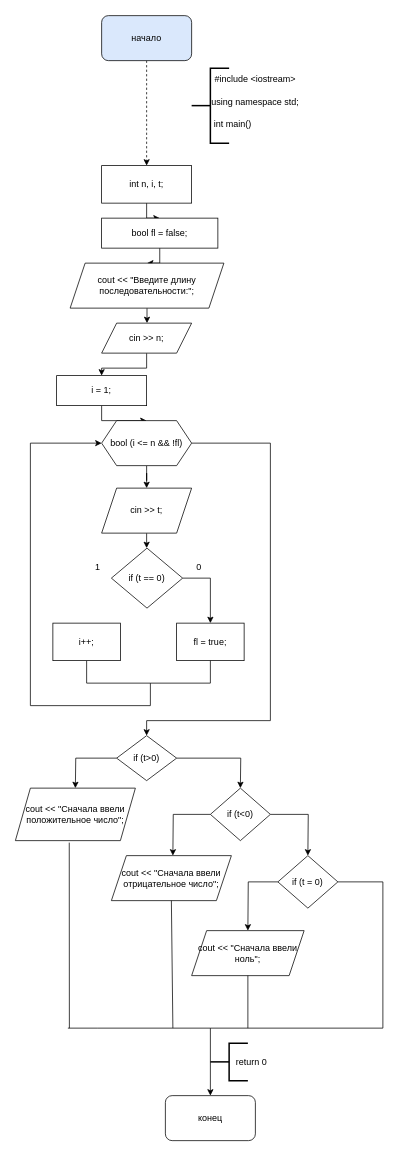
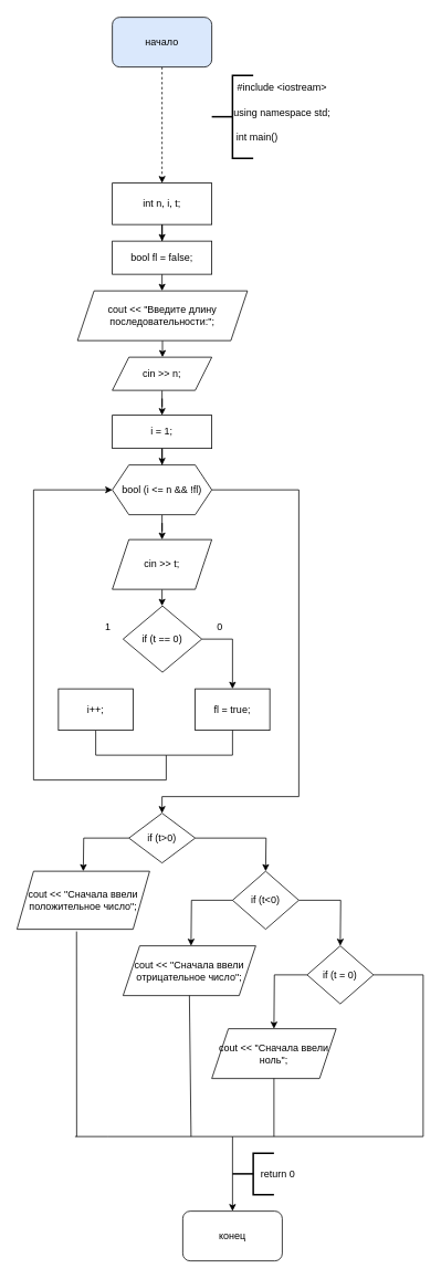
  <mxCell id="0" />
  <mxCell id="1" parent="0" />
  <mxCell id="2" style="edgeStyle=orthogonalEdgeStyle;rounded=0;orthogonalLoop=1;jettySize=auto;html=1;dashed=1;" edge="1" parent="1" source="3" target="9"><mxGeometry relative="1" as="geometry" /></mxCell>
  <mxCell id="3" value="начало" style="rounded=1;whiteSpace=wrap;html=1;fillColor=#dae8fc;" vertex="1" parent="1"><mxGeometry x="135" y="20" width="120" height="60" as="geometry" /></mxCell>
  <mxCell id="4" value="" style="strokeWidth=2;html=1;shape=mxgraph.flowchart.annotation_2;align=left;labelPosition=right;pointerEvents=1;" vertex="1" parent="1"><mxGeometry x="255" y="90" width="50" height="100" as="geometry" /></mxCell>
  <mxCell id="5" value="#include &amp;lt;iostream&amp;gt; " style="text;html=1;strokeColor=none;fillColor=none;align=center;verticalAlign=middle;whiteSpace=wrap;rounded=0;" vertex="1" parent="1"><mxGeometry x="270" y="90" width="140" height="30" as="geometry" /></mxCell>
  <mxCell id="6" value="using namespace std;" style="text;html=1;strokeColor=none;fillColor=none;align=center;verticalAlign=middle;whiteSpace=wrap;rounded=0;" vertex="1" parent="1"><mxGeometry x="280" y="120" width="120" height="30" as="geometry" /></mxCell>
  <mxCell id="7" value="int main()" style="text;html=1;strokeColor=none;fillColor=none;align=center;verticalAlign=middle;whiteSpace=wrap;rounded=0;" vertex="1" parent="1"><mxGeometry x="280" y="150" width="60" height="30" as="geometry" /></mxCell>
  <mxCell id="8" style="edgeStyle=orthogonalEdgeStyle;rounded=0;orthogonalLoop=1;jettySize=auto;html=1;" edge="1" parent="1" source="9" target="11"><mxGeometry relative="1" as="geometry" /></mxCell>
  <mxCell id="9" value="int n, i, t;" style="rounded=0;whiteSpace=wrap;html=1;" vertex="1" parent="1"><mxGeometry x="135" y="220" width="120" height="50" as="geometry" /></mxCell>
  <mxCell id="10" style="edgeStyle=orthogonalEdgeStyle;rounded=0;orthogonalLoop=1;jettySize=auto;html=1;" edge="1" parent="1" source="11" target="13"><mxGeometry relative="1" as="geometry" /></mxCell>
- <mxCell id="11" value="bool fl = false;" style="rounded=0;whiteSpace=wrap;html=1;" vertex="1" parent="1"><mxGeometry x="135" y="290" width="155" height="40" as="geometry" /></mxCell>
+ <mxCell id="11" value="bool fl = false;" style="rounded=0;whiteSpace=wrap;html=1;" vertex="1" parent="1"><mxGeometry x="135" y="290" width="120" height="40" as="geometry" /></mxCell>
  <mxCell id="12" style="edgeStyle=orthogonalEdgeStyle;rounded=0;orthogonalLoop=1;jettySize=auto;html=1;" edge="1" parent="1" source="13" target="15"><mxGeometry relative="1" as="geometry" /></mxCell>
  <mxCell id="13" value="cout &lt;&lt; &quot;Введите длину последовательности:&quot;;" style="shape=parallelogram;perimeter=parallelogramPerimeter;whiteSpace=wrap;html=1;fixedSize=1;" vertex="1" parent="1"><mxGeometry x="93" y="350" width="205" height="60" as="geometry" /></mxCell>
  <mxCell id="14" style="edgeStyle=orthogonalEdgeStyle;rounded=0;orthogonalLoop=1;jettySize=auto;html=1;" edge="1" parent="1" source="15" target="17"><mxGeometry relative="1" as="geometry" /></mxCell>
  <mxCell id="15" value="cin &gt;&gt; n;" style="shape=parallelogram;perimeter=parallelogramPerimeter;whiteSpace=wrap;html=1;fixedSize=1;" vertex="1" parent="1"><mxGeometry x="135" y="430" width="120" height="40" as="geometry" /></mxCell>
  <mxCell id="16" style="edgeStyle=orthogonalEdgeStyle;rounded=0;orthogonalLoop=1;jettySize=auto;html=1;" edge="1" parent="1" source="17" target="20"><mxGeometry relative="1" as="geometry" /></mxCell>
- <mxCell id="17" value="i = 1;" style="rounded=0;whiteSpace=wrap;html=1;" vertex="1" parent="1"><mxGeometry x="75" y="500" width="120" height="40" as="geometry" /></mxCell>
+ <mxCell id="17" value="i = 1;" style="rounded=0;whiteSpace=wrap;html=1;" vertex="1" parent="1"><mxGeometry x="135" y="500" width="120" height="40" as="geometry" /></mxCell>
  <mxCell id="18" style="edgeStyle=orthogonalEdgeStyle;rounded=0;orthogonalLoop=1;jettySize=auto;html=1;" edge="1" parent="1" source="20" target="22"><mxGeometry relative="1" as="geometry" /></mxCell>
  <mxCell id="19" style="edgeStyle=orthogonalEdgeStyle;rounded=0;orthogonalLoop=1;jettySize=auto;html=1;" edge="1" parent="1" source="20"><mxGeometry relative="1" as="geometry"><mxPoint x="195" y="980" as="targetPoint" /><Array as="points"><mxPoint x="360" y="590" /><mxPoint x="360" y="960" /><mxPoint x="195" y="960" /></Array></mxGeometry></mxCell>
  <mxCell id="20" value="bool (i &lt;= n &amp;&amp; !fl)" style="shape=hexagon;perimeter=hexagonPerimeter2;whiteSpace=wrap;html=1;fixedSize=1;" vertex="1" parent="1"><mxGeometry x="135" y="560" width="120" height="60" as="geometry" /></mxCell>
  <mxCell id="21" style="edgeStyle=orthogonalEdgeStyle;rounded=0;orthogonalLoop=1;jettySize=auto;html=1;" edge="1" parent="1" source="22" target="24"><mxGeometry relative="1" as="geometry" /></mxCell>
  <mxCell id="22" value="cin &gt;&gt; t;" style="shape=parallelogram;perimeter=parallelogramPerimeter;whiteSpace=wrap;html=1;fixedSize=1;" vertex="1" parent="1"><mxGeometry x="135" y="650" width="120" height="60" as="geometry" /></mxCell>
  <mxCell id="23" style="edgeStyle=orthogonalEdgeStyle;rounded=0;orthogonalLoop=1;jettySize=auto;html=1;" edge="1" parent="1" source="24" target="27"><mxGeometry relative="1" as="geometry"><Array as="points"><mxPoint x="280" y="770" /></Array></mxGeometry></mxCell>
  <mxCell id="24" value="if (t == 0)" style="rhombus;whiteSpace=wrap;html=1;" vertex="1" parent="1"><mxGeometry x="148" y="730" width="95" height="80" as="geometry" /></mxCell>
  <mxCell id="25" style="edgeStyle=orthogonalEdgeStyle;rounded=0;orthogonalLoop=1;jettySize=auto;html=1;entryX=0;entryY=0.5;entryDx=0;entryDy=0;" edge="1" parent="1" source="26" target="20"><mxGeometry relative="1" as="geometry"><mxPoint x="130" y="590" as="targetPoint" /><Array as="points"><mxPoint x="115" y="910" /><mxPoint x="200" y="910" /><mxPoint x="200" y="940" /><mxPoint x="40" y="940" /><mxPoint x="40" y="590" /></Array></mxGeometry></mxCell>
  <mxCell id="26" value="i++;" style="rounded=0;whiteSpace=wrap;html=1;" vertex="1" parent="1"><mxGeometry x="70" y="830" width="90" height="50" as="geometry" /></mxCell>
  <mxCell id="27" value="fl = true;" style="rounded=0;whiteSpace=wrap;html=1;" vertex="1" parent="1"><mxGeometry x="235" y="830" width="90" height="50" as="geometry" /></mxCell>
  <mxCell id="28" style="edgeStyle=orthogonalEdgeStyle;rounded=0;orthogonalLoop=1;jettySize=auto;html=1;exitX=0.5;exitY=1;exitDx=0;exitDy=0;" edge="1" parent="1" source="27" target="27"><mxGeometry relative="1" as="geometry" /></mxCell>
  <mxCell id="29" value="1" style="text;html=1;strokeColor=none;fillColor=none;align=center;verticalAlign=middle;whiteSpace=wrap;rounded=0;" vertex="1" parent="1"><mxGeometry x="100" y="740" width="60" height="30" as="geometry" /></mxCell>
  <mxCell id="30" value="0" style="text;html=1;strokeColor=none;fillColor=none;align=center;verticalAlign=middle;whiteSpace=wrap;rounded=0;" vertex="1" parent="1"><mxGeometry x="235" y="740" width="60" height="30" as="geometry" /></mxCell>
  <mxCell id="31" value="" style="endArrow=none;html=1;rounded=0;entryX=0.5;entryY=1;entryDx=0;entryDy=0;" edge="1" parent="1" target="27"><mxGeometry width="50" height="50" relative="1" as="geometry"><mxPoint x="280" y="910" as="sourcePoint" /><mxPoint x="260" y="850" as="targetPoint" /></mxGeometry></mxCell>
  <mxCell id="32" value="" style="endArrow=none;html=1;rounded=0;" edge="1" parent="1"><mxGeometry width="50" height="50" relative="1" as="geometry"><mxPoint x="200" y="910" as="sourcePoint" /><mxPoint x="280" y="910" as="targetPoint" /></mxGeometry></mxCell>
  <mxCell id="33" style="edgeStyle=orthogonalEdgeStyle;rounded=0;orthogonalLoop=1;jettySize=auto;html=1;" edge="1" parent="1" source="35"><mxGeometry relative="1" as="geometry"><mxPoint x="100" y="1050" as="targetPoint" /></mxGeometry></mxCell>
  <mxCell id="34" style="edgeStyle=orthogonalEdgeStyle;rounded=0;orthogonalLoop=1;jettySize=auto;html=1;" edge="1" parent="1" source="35"><mxGeometry relative="1" as="geometry"><mxPoint x="320" y="1050" as="targetPoint" /></mxGeometry></mxCell>
  <mxCell id="35" value="if (t&amp;gt;0)" style="rhombus;whiteSpace=wrap;html=1;" vertex="1" parent="1"><mxGeometry x="155" y="980" width="80" height="60" as="geometry" /></mxCell>
  <mxCell id="36" value="cout &lt;&lt; &quot;Сначала ввели положительное число&quot;;" style="shape=parallelogram;perimeter=parallelogramPerimeter;whiteSpace=wrap;html=1;fixedSize=1;" vertex="1" parent="1"><mxGeometry x="20" y="1050" width="160" height="70" as="geometry" /></mxCell>
  <mxCell id="37" style="edgeStyle=orthogonalEdgeStyle;rounded=0;orthogonalLoop=1;jettySize=auto;html=1;" edge="1" parent="1" source="39"><mxGeometry relative="1" as="geometry"><mxPoint x="230" y="1140" as="targetPoint" /></mxGeometry></mxCell>
  <mxCell id="38" style="edgeStyle=orthogonalEdgeStyle;rounded=0;orthogonalLoop=1;jettySize=auto;html=1;" edge="1" parent="1" source="39"><mxGeometry relative="1" as="geometry"><mxPoint x="410" y="1140" as="targetPoint" /></mxGeometry></mxCell>
  <mxCell id="39" value="if (t&amp;lt;0)" style="rhombus;whiteSpace=wrap;html=1;" vertex="1" parent="1"><mxGeometry x="280" y="1050" width="80" height="70" as="geometry" /></mxCell>
  <mxCell id="40" value="cout &lt;&lt; &quot;Сначала ввели отрицательное число&quot;;" style="shape=parallelogram;perimeter=parallelogramPerimeter;whiteSpace=wrap;html=1;fixedSize=1;" vertex="1" parent="1"><mxGeometry x="148" y="1140" width="160" height="60" as="geometry" /></mxCell>
  <mxCell id="41" style="edgeStyle=orthogonalEdgeStyle;rounded=0;orthogonalLoop=1;jettySize=auto;html=1;" edge="1" parent="1" source="43"><mxGeometry relative="1" as="geometry"><mxPoint x="330" y="1240" as="targetPoint" /></mxGeometry></mxCell>
  <mxCell id="42" style="edgeStyle=orthogonalEdgeStyle;rounded=0;orthogonalLoop=1;jettySize=auto;html=1;" edge="1" parent="1" source="43" target="50"><mxGeometry relative="1" as="geometry"><mxPoint x="280" y="1460" as="targetPoint" /><Array as="points"><mxPoint x="510" y="1175" /><mxPoint x="510" y="1370" /></Array></mxGeometry></mxCell>
  <mxCell id="43" value="if (t = 0)" style="rhombus;whiteSpace=wrap;html=1;" vertex="1" parent="1"><mxGeometry x="370" y="1140" width="80" height="70" as="geometry" /></mxCell>
  <mxCell id="44" value="cout &lt;&lt; &quot;Сначала ввели ноль&quot;;" style="shape=parallelogram;perimeter=parallelogramPerimeter;whiteSpace=wrap;html=1;fixedSize=1;" vertex="1" parent="1"><mxGeometry x="255" y="1240" width="150" height="60" as="geometry" /></mxCell>
  <mxCell id="45" value="" style="endArrow=none;html=1;rounded=0;exitX=0.5;exitY=1;exitDx=0;exitDy=0;" edge="1" parent="1" source="40"><mxGeometry width="50" height="50" relative="1" as="geometry"><mxPoint x="300" y="1350" as="sourcePoint" /><mxPoint x="230" y="1370" as="targetPoint" /></mxGeometry></mxCell>
  <mxCell id="46" value="" style="endArrow=none;html=1;rounded=0;entryX=0.5;entryY=1;entryDx=0;entryDy=0;" edge="1" parent="1" target="44"><mxGeometry width="50" height="50" relative="1" as="geometry"><mxPoint x="330" y="1370" as="sourcePoint" /><mxPoint x="350" y="1300" as="targetPoint" /></mxGeometry></mxCell>
  <mxCell id="47" value="" style="endArrow=none;html=1;rounded=0;" edge="1" parent="1"><mxGeometry width="50" height="50" relative="1" as="geometry"><mxPoint x="130" y="1370" as="sourcePoint" /><mxPoint x="280" y="1370" as="targetPoint" /></mxGeometry></mxCell>
  <mxCell id="48" value="" style="endArrow=none;html=1;rounded=0;entryX=0.449;entryY=1.038;entryDx=0;entryDy=0;entryPerimeter=0;" edge="1" parent="1" target="36"><mxGeometry width="50" height="50" relative="1" as="geometry"><mxPoint x="92" y="1370" as="sourcePoint" /><mxPoint x="250" y="1250" as="targetPoint" /></mxGeometry></mxCell>
  <mxCell id="49" value="" style="endArrow=none;html=1;rounded=0;" edge="1" parent="1"><mxGeometry width="50" height="50" relative="1" as="geometry"><mxPoint x="90" y="1370" as="sourcePoint" /><mxPoint x="130" y="1370" as="targetPoint" /></mxGeometry></mxCell>
  <mxCell id="50" value="конец" style="rounded=1;whiteSpace=wrap;html=1;" vertex="1" parent="1"><mxGeometry x="220" y="1460" width="120" height="60" as="geometry" /></mxCell>
  <mxCell id="51" value="" style="strokeWidth=2;html=1;shape=mxgraph.flowchart.annotation_2;align=left;labelPosition=right;pointerEvents=1;" vertex="1" parent="1"><mxGeometry x="280" y="1390" width="50" height="50" as="geometry" /></mxCell>
  <mxCell id="52" value="return 0" style="text;html=1;strokeColor=none;fillColor=none;align=center;verticalAlign=middle;whiteSpace=wrap;rounded=0;" vertex="1" parent="1"><mxGeometry x="305" y="1400" width="60" height="30" as="geometry" /></mxCell>
